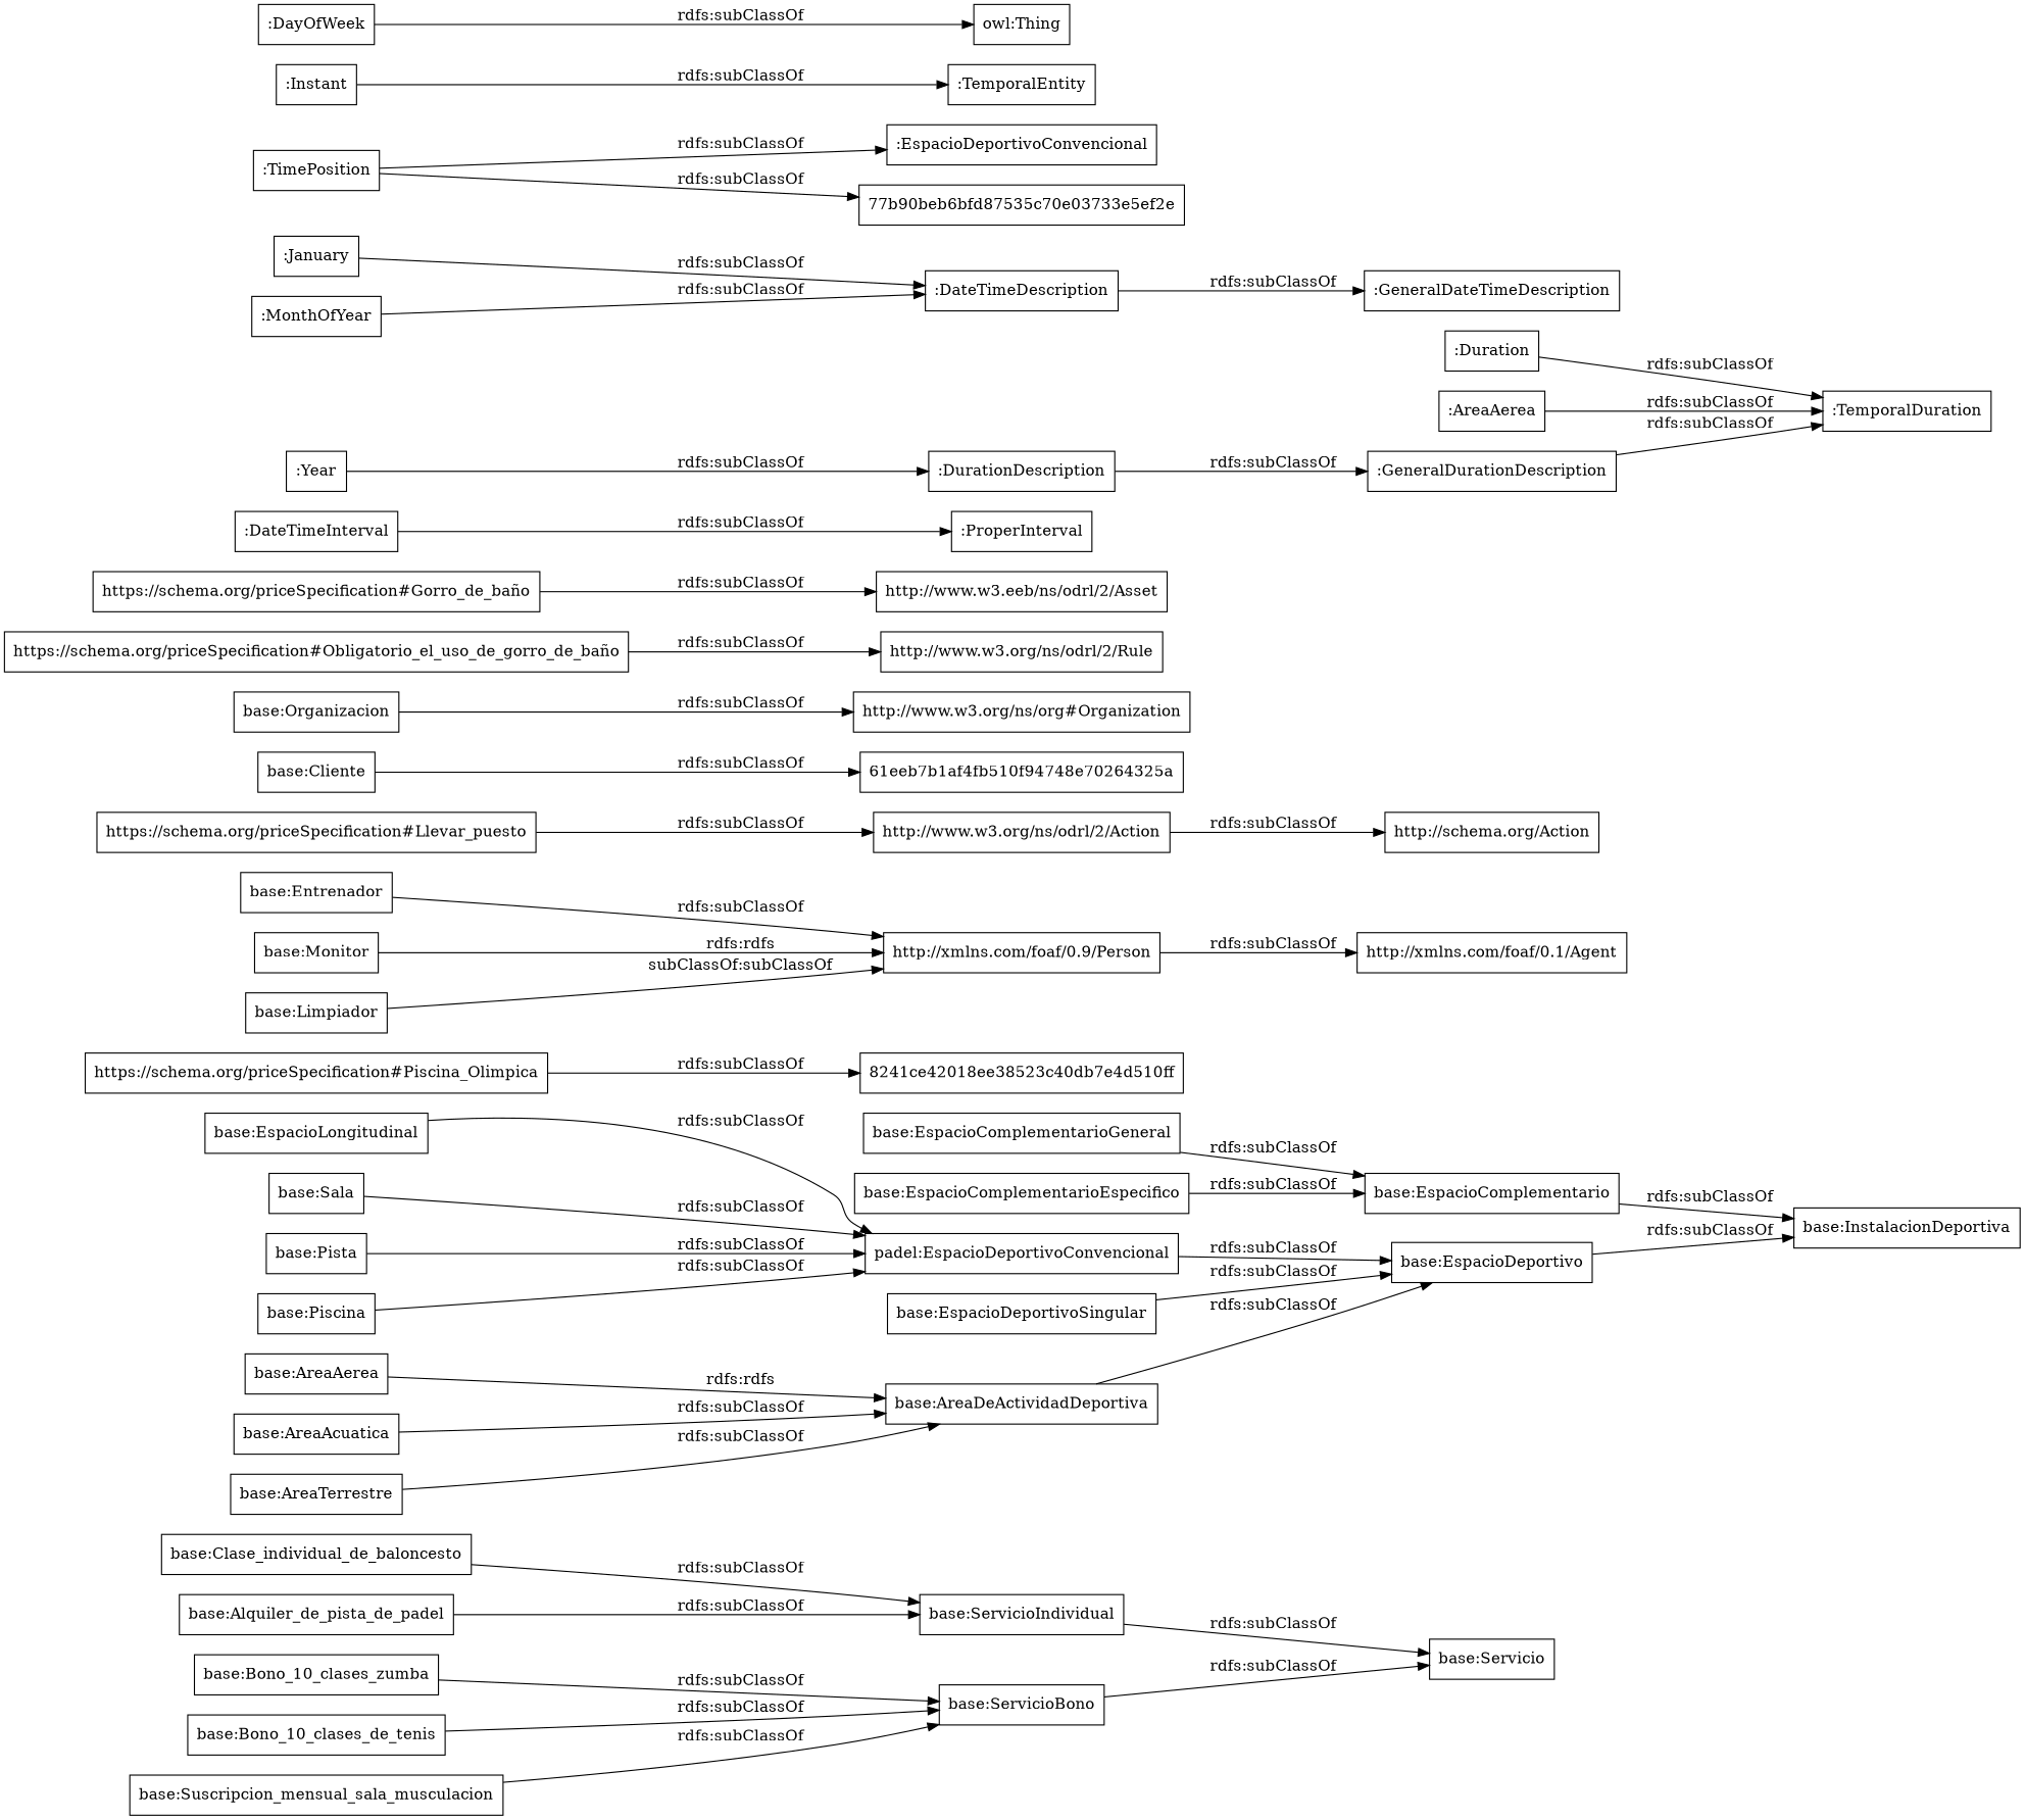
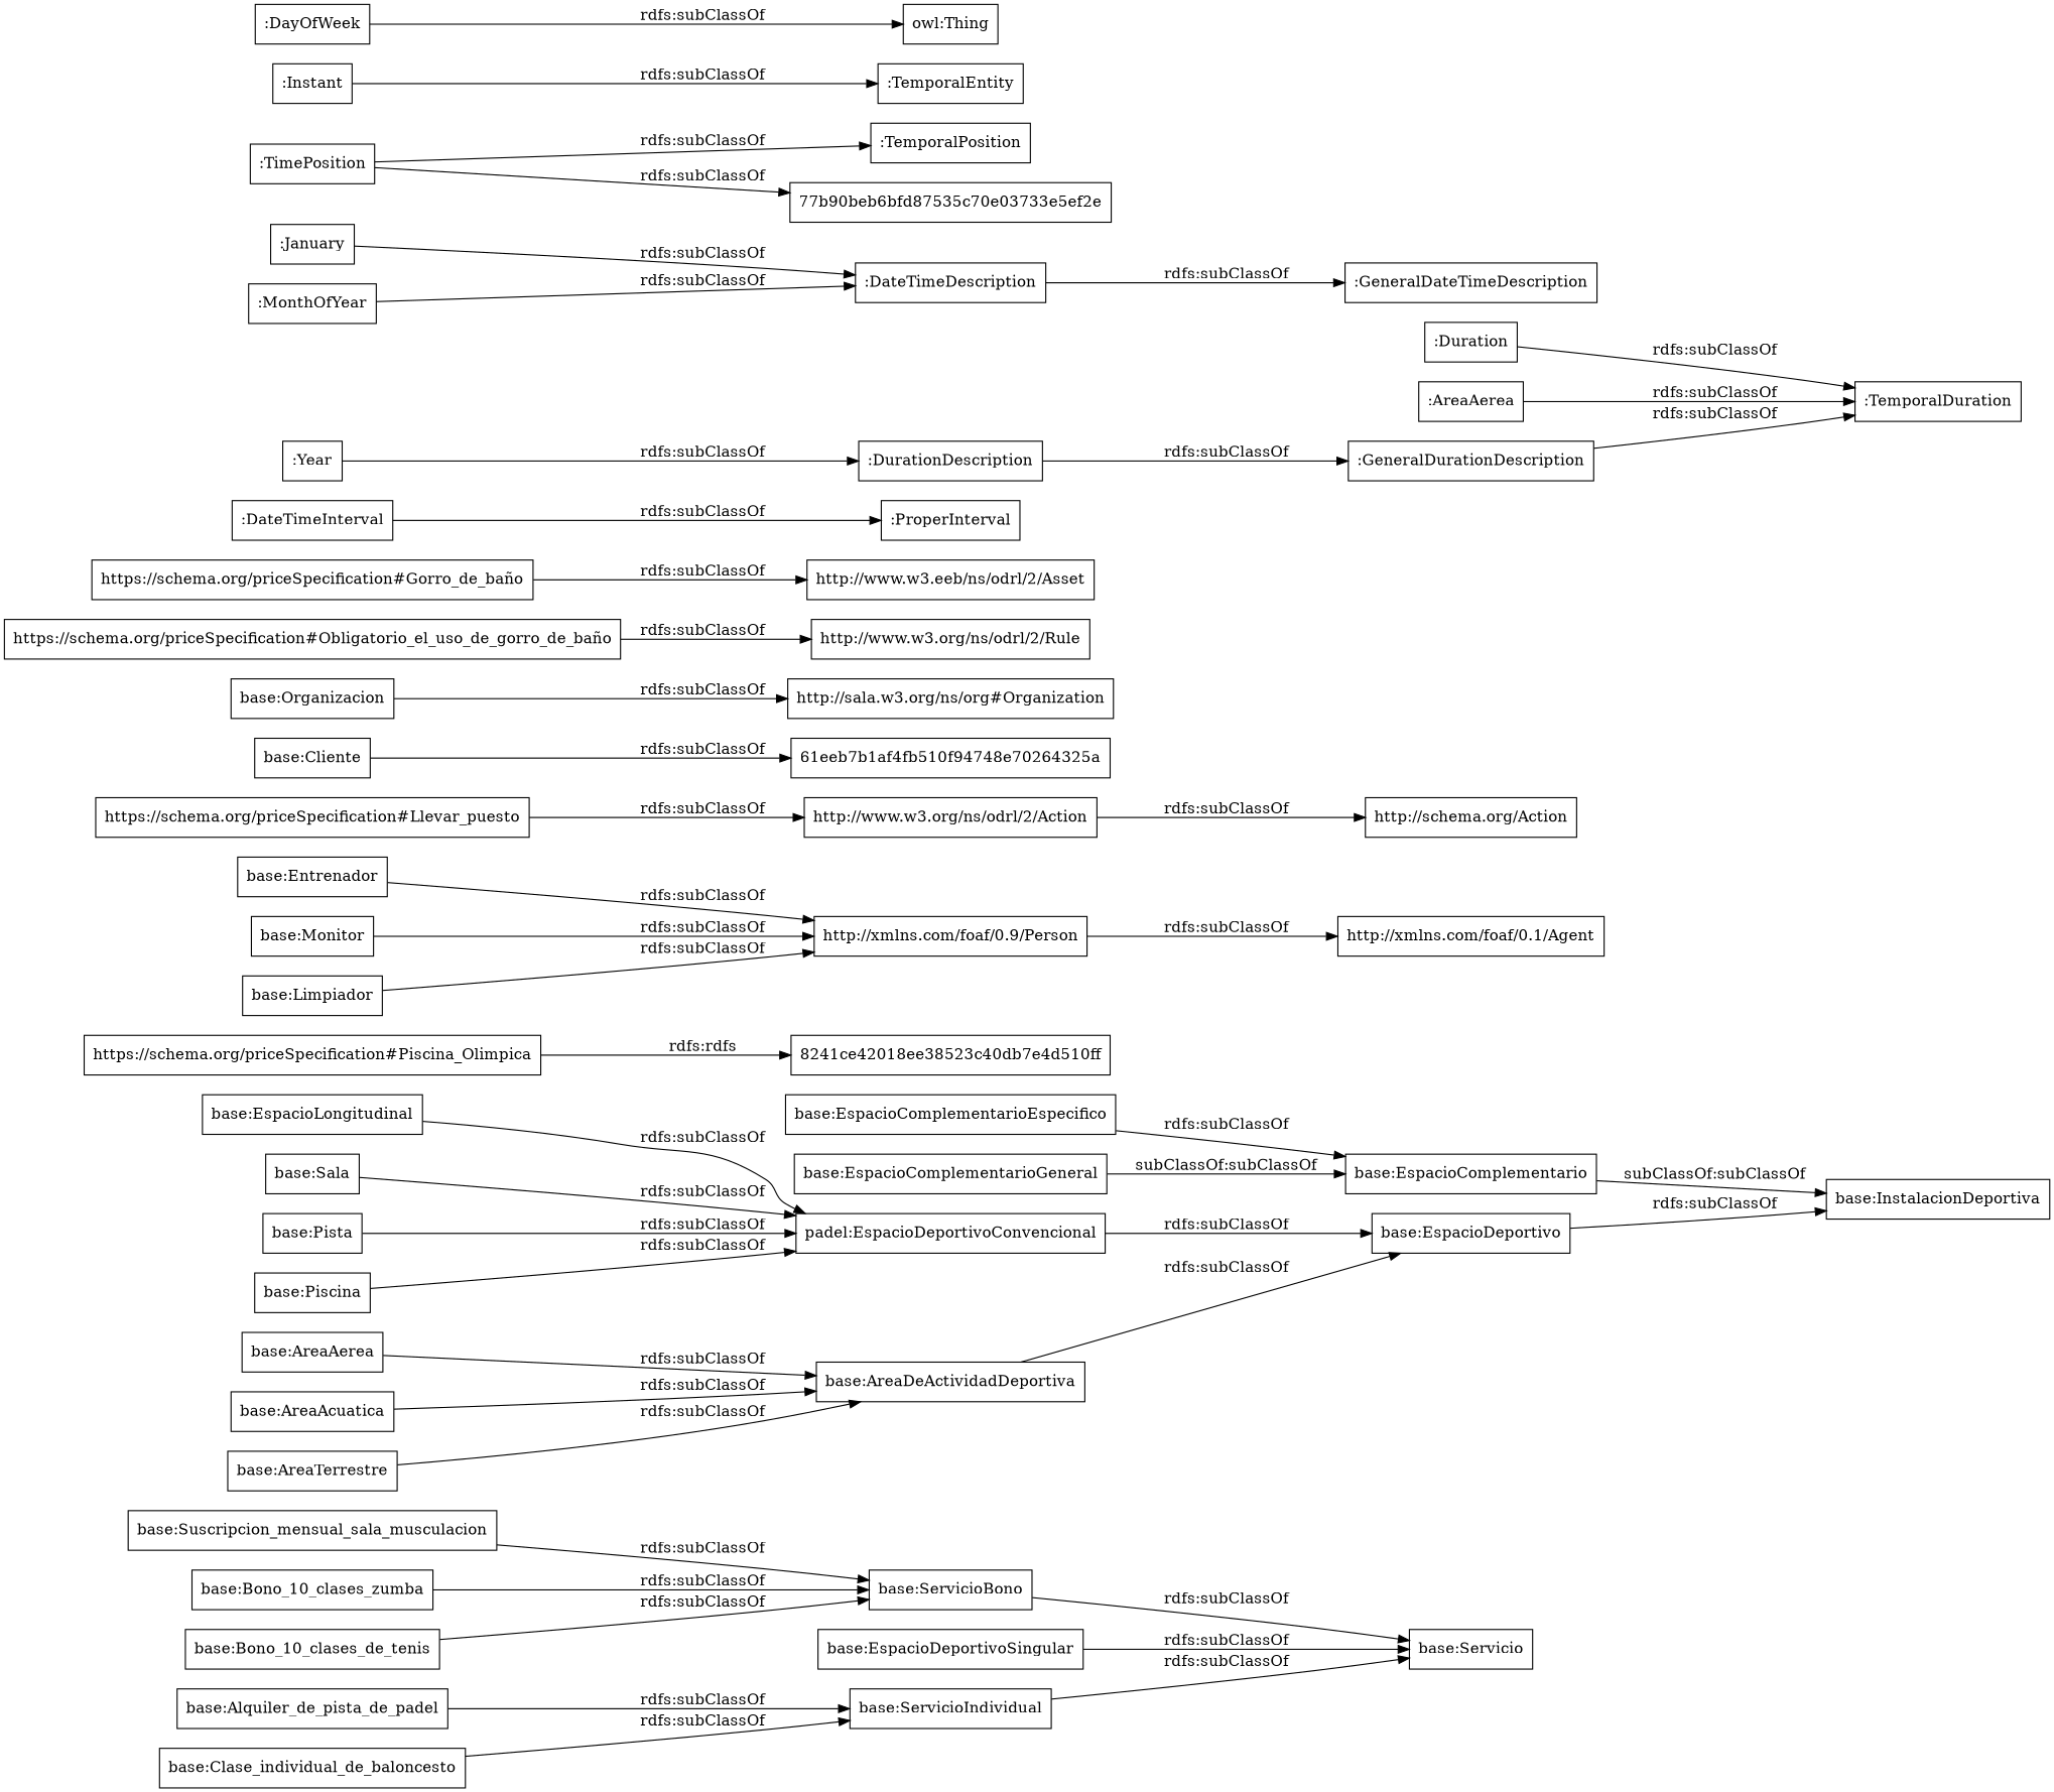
  digraph {
    rankdir=LR
    node [color=black shape=rectangle]
    "base:Alquiler_de_pista_de_padel"
    "base:ServicioIndividual"
    "base:Servicio"
    "base:EspacioComplementarioEspecifico"
    "base:EspacioComplementario"
    "base:InstalacionDeportiva"
    "base:EspacioDeportivoSingular"
    "base:EspacioDeportivo"
    "base:Bono_10_clases_de_tenis"
    "base:ServicioBono"
    "base:AreaAerea"
    "base:AreaDeActividadDeportiva"
    n13 [label="8241ce42018ee38523c40db7e4d510ff"]
    "https://schema.org/priceSpecification#Piscina_Olimpica"
    n15 [label="http://xmlns.com/foaf/0.9/Person"]
    "base:Entrenador"
    "http://xmlns.com/foaf/0.1/Agent"
    "base:Suscripcion_mensual_sala_musculacion"
    n19 [label="padel:EspacioDeportivoConvencional"]
    "base:Piscina"
    "base:EspacioComplementarioGeneral"
    "base:Monitor"
    "base:Limpiador"
    "base:EspacioLongitudinal"
    "http://www.w3.org/ns/odrl/2/Action"
    "http://schema.org/Action"
    "base:AreaAcuatica"
    "base:Cliente"
    "61eeb7b1af4fb510f94748e70264325a"
    "base:Bono_10_clases_zumba"
    "base:Sala"
    "https://schema.org/priceSpecification#Llevar_puesto"
    "base:Organizacion"
-   "http://www.w3.org/ns/org#Organization"
+   "http://www.w3.org/ns/org#Organization" [label="http://sala.w3.org/ns/org#Organization"]
    "https://schema.org/priceSpecification#Obligatorio_el_uso_de_gorro_de_baño"
    "http://www.w3.org/ns/odrl/2/Rule"
    "base:Clase_individual_de_baloncesto"
    "base:Pista"
    "base:AreaTerrestre"
    n40 [label="http://www.w3.eeb/ns/odrl/2/Asset"]
    "https://schema.org/priceSpecification#Gorro_de_baño"
    ":DateTimeInterval"
    ":ProperInterval"
    ":DurationDescription"
    ":GeneralDurationDescription"
    ":TemporalDuration"
    ":Duration"
    ":January"
    ":DateTimeDescription"
    ":GeneralDateTimeDescription"
    ":TimePosition"
-   ":TemporalPosition" [label=":EspacioDeportivoConvencional"]
+   ":TemporalPosition"
    "77b90beb6bfd87535c70e03733e5ef2e"
    ":Year"
    ":MonthOfYear"
    n56 [label=":AreaAerea"]
    ":Instant"
    ":TemporalEntity"
    ":DayOfWeek"
    "owl:Thing"
    "base:Alquiler_de_pista_de_padel" -> "base:ServicioIndividual" [label="rdfs:subClassOf"]
    "base:ServicioIndividual" -> "base:Servicio" [label="rdfs:subClassOf"]
    "base:EspacioComplementarioEspecifico" -> "base:EspacioComplementario" [label="rdfs:subClassOf"]
-   "base:EspacioComplementario" -> "base:InstalacionDeportiva" [label="rdfs:subClassOf"]
-   "base:EspacioDeportivoSingular" -> "base:EspacioDeportivo" [label="rdfs:subClassOf"]
+   "base:EspacioComplementario" -> "base:InstalacionDeportiva" [label="subClassOf:subClassOf"]
+   "base:EspacioDeportivoSingular" -> "base:Servicio" [label="rdfs:subClassOf"]
    "base:EspacioDeportivo" -> "base:InstalacionDeportiva" [label="rdfs:subClassOf"]
    "base:Bono_10_clases_de_tenis" -> "base:ServicioBono" [label="rdfs:subClassOf"]
    "base:ServicioBono" -> "base:Servicio" [label="rdfs:subClassOf"]
-   "base:AreaAerea" -> "base:AreaDeActividadDeportiva" [label="rdfs:rdfs"]
+   "base:AreaAerea" -> "base:AreaDeActividadDeportiva" [label="rdfs:subClassOf"]
    "base:AreaDeActividadDeportiva" -> "base:EspacioDeportivo" [label="rdfs:subClassOf"]
-   "https://schema.org/priceSpecification#Piscina_Olimpica" -> n13 [label="rdfs:subClassOf"]
+   "https://schema.org/priceSpecification#Piscina_Olimpica" -> n13 [label="rdfs:rdfs"]
    n15 -> "http://xmlns.com/foaf/0.1/Agent" [label="rdfs:subClassOf"]
    "base:Entrenador" -> n15 [label="rdfs:subClassOf"]
    "base:Suscripcion_mensual_sala_musculacion" -> "base:ServicioBono" [label="rdfs:subClassOf"]
    n19 -> "base:EspacioDeportivo" [label="rdfs:subClassOf"]
    "base:Piscina" -> n19 [label="rdfs:subClassOf"]
-   "base:EspacioComplementarioGeneral" -> "base:EspacioComplementario" [label="rdfs:subClassOf"]
-   "base:Monitor" -> n15 [label="rdfs:rdfs"]
-   "base:Limpiador" -> n15 [label="subClassOf:subClassOf"]
+   "base:EspacioComplementarioGeneral" -> "base:EspacioComplementario" [label="subClassOf:subClassOf"]
+   "base:Monitor" -> n15 [label="rdfs:subClassOf"]
+   "base:Limpiador" -> n15 [label="rdfs:subClassOf"]
    "base:EspacioLongitudinal" -> n19 [label="rdfs:subClassOf"]
    "http://www.w3.org/ns/odrl/2/Action" -> "http://schema.org/Action" [label="rdfs:subClassOf"]
    "base:AreaAcuatica" -> "base:AreaDeActividadDeportiva" [label="rdfs:subClassOf"]
    "base:Cliente" -> "61eeb7b1af4fb510f94748e70264325a" [label="rdfs:subClassOf"]
    "base:Bono_10_clases_zumba" -> "base:ServicioBono" [label="rdfs:subClassOf"]
    "base:Sala" -> n19 [label="rdfs:subClassOf"]
    "https://schema.org/priceSpecification#Llevar_puesto" -> "http://www.w3.org/ns/odrl/2/Action" [label="rdfs:subClassOf"]
    "base:Organizacion" -> "http://www.w3.org/ns/org#Organization" [label="rdfs:subClassOf"]
    "https://schema.org/priceSpecification#Obligatorio_el_uso_de_gorro_de_baño" -> "http://www.w3.org/ns/odrl/2/Rule" [label="rdfs:subClassOf"]
    "base:Clase_individual_de_baloncesto" -> "base:ServicioIndividual" [label="rdfs:subClassOf"]
    "base:Pista" -> n19 [label="rdfs:subClassOf"]
    "base:AreaTerrestre" -> "base:AreaDeActividadDeportiva" [label="rdfs:subClassOf"]
    "https://schema.org/priceSpecification#Gorro_de_baño" -> n40 [label="rdfs:subClassOf"]
    ":DateTimeInterval" -> ":ProperInterval" [label="rdfs:subClassOf"]
    ":DurationDescription" -> ":GeneralDurationDescription" [label="rdfs:subClassOf"]
    ":GeneralDurationDescription" -> ":TemporalDuration" [label="rdfs:subClassOf"]
    ":Duration" -> ":TemporalDuration" [label="rdfs:subClassOf"]
    ":January" -> ":DateTimeDescription" [label="rdfs:subClassOf"]
    ":DateTimeDescription" -> ":GeneralDateTimeDescription" [label="rdfs:subClassOf"]
    ":TimePosition" -> ":TemporalPosition" [label="rdfs:subClassOf"]
    ":TimePosition" -> "77b90beb6bfd87535c70e03733e5ef2e" [label="rdfs:subClassOf"]
    ":Year" -> ":DurationDescription" [label="rdfs:subClassOf"]
    ":MonthOfYear" -> ":DateTimeDescription" [label="rdfs:subClassOf"]
    n56 -> ":TemporalDuration" [label="rdfs:subClassOf"]
    ":Instant" -> ":TemporalEntity" [label="rdfs:subClassOf"]
    ":DayOfWeek" -> "owl:Thing" [label="rdfs:subClassOf"]
  }
